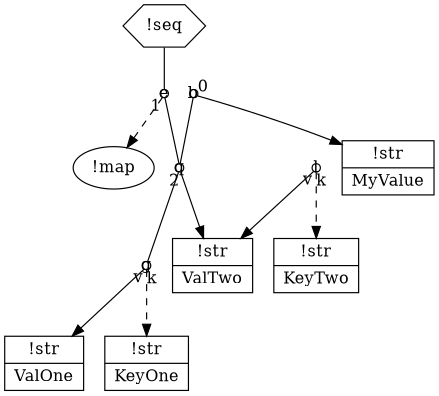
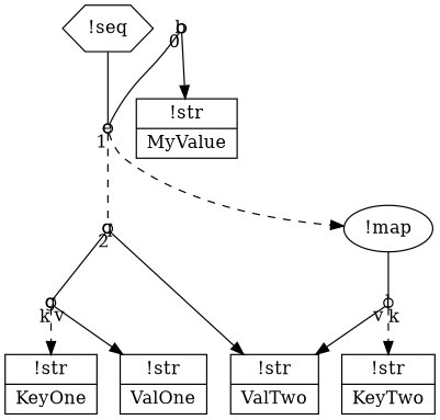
  digraph {
    edge [color=black dir=forward weight=1]
    n1 [label="!seq" shape=hexagon]
    e [fixedsize=true height=.1 width=.1]
    b [fixedsize=true height=.1 width=.1]
    n4 [label="{ !str | MyValue }" shape=record]
    q [fixedsize=true height=.1 width=.1]
    n6 [label="!map" shape=ellipse]
    n7 [label="{ !str | ValTwo }" shape=record]
    g [fixedsize=true height=.1 width=.1]
    l [fixedsize=true height=.1 width=.1]
    n10 [label="{ !str | ValOne }" shape=record]
    n11 [label="{ !str | KeyOne }" shape=record]
    n12 [label="{ !str | KeyTwo }" shape=record]
    n1 -> e [dir=none weight=3]
-   e -> q [dir=none weight=3]
+   e -> q [dir=none weight=3 style=dashed]
    e -> n6 [style=dashed taillabel=1]
-   b -> q [dir=none weight=3]
+   b -> e [dir=none weight=3]
    b -> n4 [taillabel=0]
    q -> n7 [taillabel=2]
    q -> g [dir=none weight=2]
+   n6 -> l [dir=none weight=2]
    g -> n10 [taillabel=v]
    g -> n11 [style=dashed taillabel=k weight=4]
    l -> n7 [taillabel=v]
    l -> n12 [style=dashed taillabel=k weight=4]
  }
